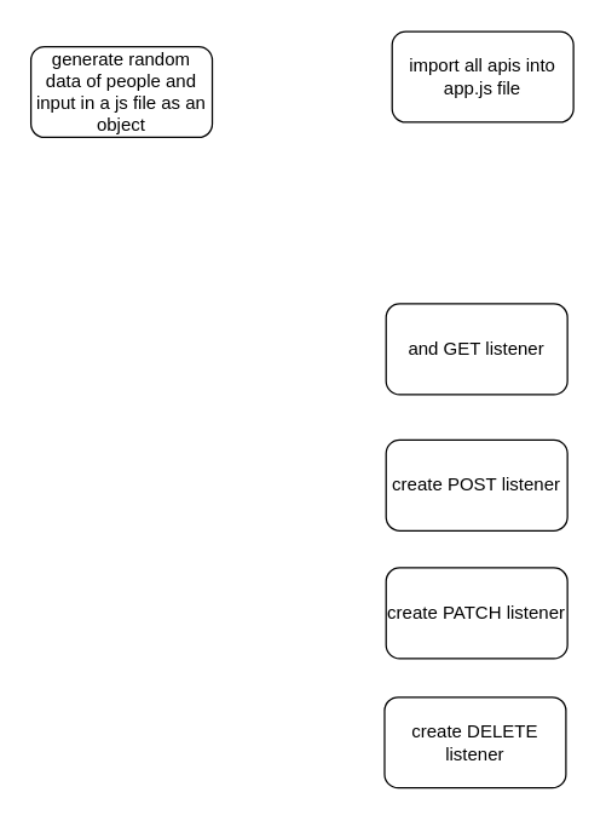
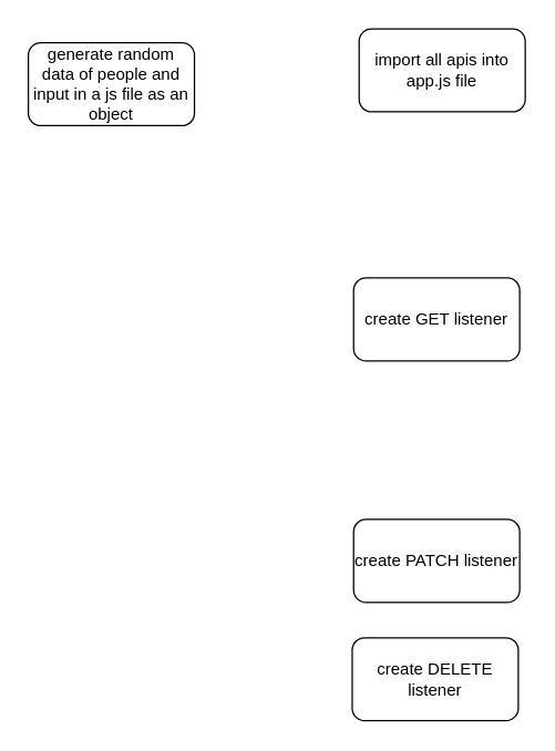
  <mxCell id="0" />
  <mxCell id="1" parent="0" />
  <mxCell id="2" value="generate random data of people and input in a js file as an object" style="rounded=1;whiteSpace=wrap;html=1;" vertex="1" parent="1"><mxGeometry x="20" y="30" width="120" height="60" as="geometry" /></mxCell>
  <mxCell id="3" value="import all apis into app.js file" style="rounded=1;whiteSpace=wrap;html=1;" vertex="1" parent="1"><mxGeometry x="259" y="20" width="120" height="60" as="geometry" /></mxCell>
- <mxCell id="4" value="and GET listener" style="rounded=1;whiteSpace=wrap;html=1;" vertex="1" parent="1"><mxGeometry x="255" y="200" width="120" height="60" as="geometry" /></mxCell>
- <mxCell id="5" value="create POST listener" style="rounded=1;whiteSpace=wrap;html=1;" vertex="1" parent="1"><mxGeometry x="255" y="290" width="120" height="60" as="geometry" /></mxCell>
+ <mxCell id="4" value="create GET listener" style="rounded=1;whiteSpace=wrap;html=1;" vertex="1" parent="1"><mxGeometry x="255" y="200" width="120" height="60" as="geometry" /></mxCell>
  <mxCell id="6" value="create PATCH listener" style="rounded=1;whiteSpace=wrap;html=1;" vertex="1" parent="1"><mxGeometry x="255" y="374.5" width="120" height="60" as="geometry" /></mxCell>
  <mxCell id="7" value="create DELETE listener" style="rounded=1;whiteSpace=wrap;html=1;" vertex="1" parent="1"><mxGeometry x="254" y="460" width="120" height="60" as="geometry" /></mxCell>
